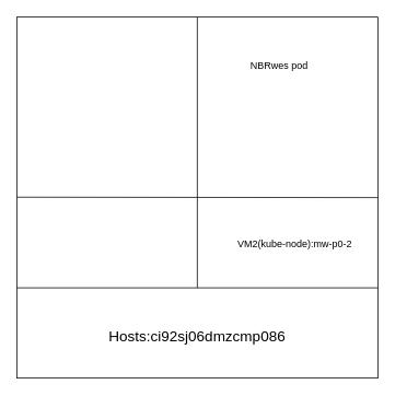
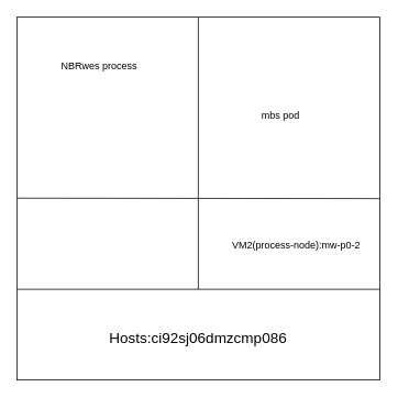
  <mxCell id="0" />
  <mxCell id="1" parent="0" />
  <mxCell id="2" value="" style="whiteSpace=wrap;html=1;aspect=fixed;" vertex="1" parent="1"><mxGeometry x="20" y="20" width="440" height="440" as="geometry" /></mxCell>
  <mxCell id="3" value="" style="endArrow=none;html=1;rounded=0;exitX=0;exitY=0.75;exitDx=0;exitDy=0;entryX=1;entryY=0.75;entryDx=0;entryDy=0;" edge="1" parent="1" source="2" target="2"><mxGeometry width="50" height="50" relative="1" as="geometry"><mxPoint x="220" y="270" as="sourcePoint" /><mxPoint x="270" y="220" as="targetPoint" /></mxGeometry></mxCell>
  <mxCell id="4" value="" style="endArrow=none;html=1;rounded=0;exitX=0;exitY=0.75;exitDx=0;exitDy=0;entryX=1;entryY=0.5;entryDx=0;entryDy=0;" edge="1" parent="1" target="2"><mxGeometry width="50" height="50" relative="1" as="geometry"><mxPoint x="20" y="239.5" as="sourcePoint" /><mxPoint x="220" y="239.5" as="targetPoint" /></mxGeometry></mxCell>
  <mxCell id="5" value="&lt;font style=&quot;font-size: 18px;&quot;&gt;Hosts:ci92sj06dmzcmp086&lt;/font&gt;" style="text;html=1;strokeColor=none;fillColor=none;align=center;verticalAlign=middle;whiteSpace=wrap;rounded=0;" vertex="1" parent="1"><mxGeometry x="120" y="400" width="240" height="20" as="geometry" /></mxCell>
  <mxCell id="6" value="" style="endArrow=none;html=1;rounded=0;" edge="1" parent="1"><mxGeometry width="50" height="50" relative="1" as="geometry"><mxPoint x="240" y="350" as="sourcePoint" /><mxPoint x="240" y="240" as="targetPoint" /></mxGeometry></mxCell>
- <mxCell id="7" value="&lt;font style=&quot;font-size: 12px;&quot;&gt;VM2(kube-node):mw-p0-2&lt;/font&gt;" style="text;html=1;strokeColor=none;fillColor=none;align=center;verticalAlign=middle;whiteSpace=wrap;rounded=0;fontSize=18;" vertex="1" parent="1"><mxGeometry x="244" y="275" width="230" height="40" as="geometry" /></mxCell>
+ <mxCell id="7" value="&lt;font style=&quot;font-size: 12px;&quot;&gt;VM2(process-node):mw-p0-2&lt;/font&gt;" style="text;html=1;strokeColor=none;fillColor=none;align=center;verticalAlign=middle;whiteSpace=wrap;rounded=0;fontSize=18;" vertex="1" parent="1"><mxGeometry x="244" y="275" width="230" height="40" as="geometry" /></mxCell>
  <mxCell id="8" value="" style="endArrow=none;html=1;rounded=0;fontSize=12;entryX=0.5;entryY=0;entryDx=0;entryDy=0;" edge="1" parent="1" target="2"><mxGeometry width="50" height="50" relative="1" as="geometry"><mxPoint x="240" y="240" as="sourcePoint" /><mxPoint x="210" y="100" as="targetPoint" /></mxGeometry></mxCell>
- <mxCell id="10" value="NBRwes pod" style="text;html=1;strokeColor=none;fillColor=none;align=center;verticalAlign=middle;whiteSpace=wrap;rounded=0;fontSize=12;" vertex="1" parent="1"><mxGeometry x="270" y="70" width="140" height="20" as="geometry" /></mxCell>
+ <mxCell id="9" value="NBRwes process" style="text;html=1;strokeColor=none;fillColor=none;align=center;verticalAlign=middle;whiteSpace=wrap;rounded=0;fontSize=12;" vertex="1" parent="1"><mxGeometry x="50" y="70" width="140" height="20" as="geometry" /></mxCell>
+ <mxCell id="11" value="mbs pod" style="text;html=1;strokeColor=none;fillColor=none;align=center;verticalAlign=middle;whiteSpace=wrap;rounded=0;fontSize=12;" vertex="1" parent="1"><mxGeometry x="270" y="130" width="140" height="20" as="geometry" /></mxCell>
